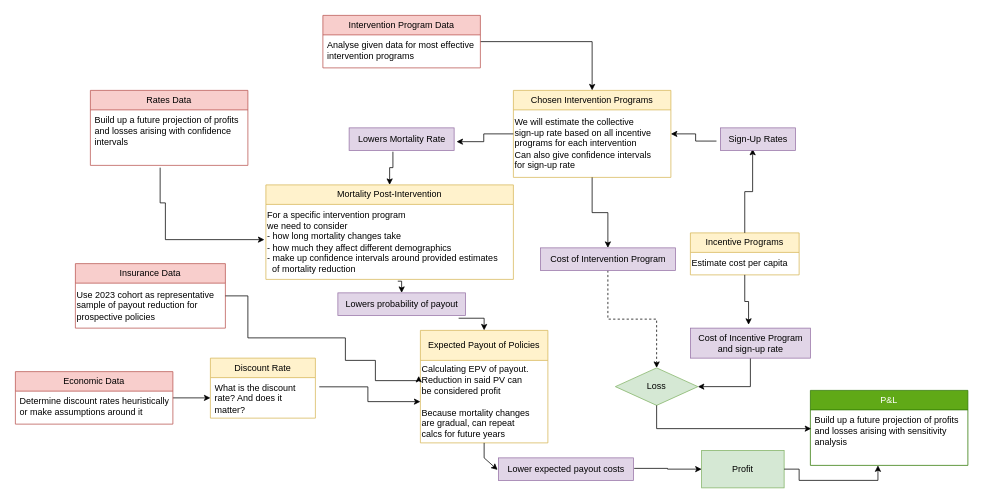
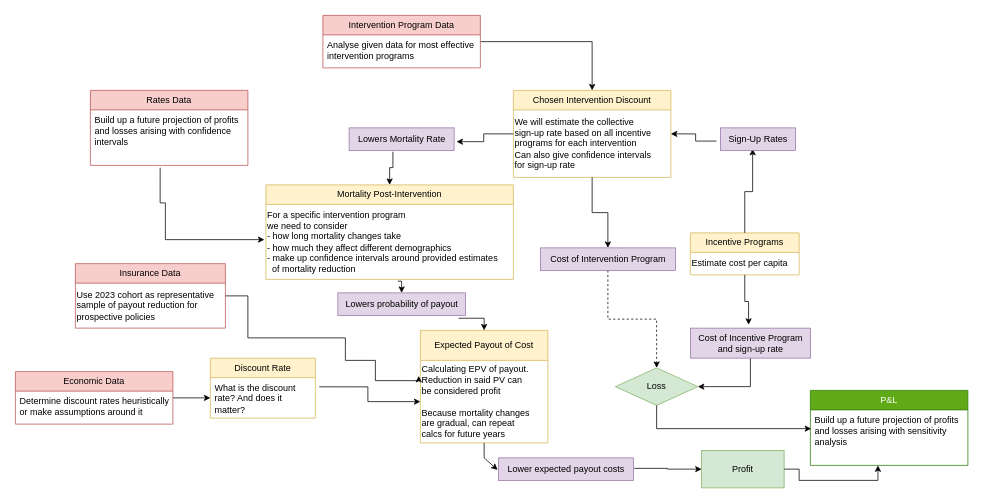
  <mxCell id="0" />
  <mxCell id="1" parent="0" />
  <mxCell id="2" style="edgeStyle=orthogonalEdgeStyle;rounded=0;orthogonalLoop=1;jettySize=auto;html=1;exitX=0.5;exitY=1;exitDx=0;exitDy=0;entryX=0.5;entryY=0;entryDx=0;entryDy=0;dashed=1;" parent="1" source="23" target="17" edge="1"><mxGeometry relative="1" as="geometry" /></mxCell>
  <mxCell id="3" style="edgeStyle=orthogonalEdgeStyle;rounded=0;orthogonalLoop=1;jettySize=auto;html=1;exitX=0.417;exitY=1.06;exitDx=0;exitDy=0;entryX=0.5;entryY=0;entryDx=0;entryDy=0;exitPerimeter=0;" parent="1" source="25" target="11" edge="1"><mxGeometry relative="1" as="geometry" /></mxCell>
- <mxCell id="4" value="Chosen Intervention Programs" style="swimlane;fontStyle=0;childLayout=stackLayout;horizontal=1;startSize=26;fillColor=#fff2cc;horizontalStack=0;resizeParent=1;resizeParentMax=0;resizeLast=0;collapsible=1;marginBottom=0;whiteSpace=wrap;html=1;strokeColor=#d6b656;" parent="1" vertex="1"><mxGeometry x="684" y="120" width="210" height="116" as="geometry" /></mxCell>
+ <mxCell id="4" value="Chosen Intervention Discount" style="swimlane;fontStyle=0;childLayout=stackLayout;horizontal=1;startSize=26;fillColor=#fff2cc;horizontalStack=0;resizeParent=1;resizeParentMax=0;resizeLast=0;collapsible=1;marginBottom=0;whiteSpace=wrap;html=1;strokeColor=#d6b656;" parent="1" vertex="1"><mxGeometry x="684" y="120" width="210" height="116" as="geometry" /></mxCell>
  <mxCell id="5" value="We will estimate the collective&lt;br&gt;sign-up rate based on all incentive&lt;br&gt;programs for each intervention&lt;br&gt;Can also give confidence intervals&lt;br&gt;for sign-up rate" style="text;html=1;align=left;verticalAlign=middle;resizable=0;points=[];autosize=1;strokeColor=none;fillColor=none;" parent="4" vertex="1"><mxGeometry y="26" width="210" height="90" as="geometry" /></mxCell>
  <mxCell id="6" style="edgeStyle=orthogonalEdgeStyle;rounded=0;orthogonalLoop=1;jettySize=auto;html=1;exitX=-0.052;exitY=0.587;exitDx=0;exitDy=0;entryX=1;entryY=0.5;entryDx=0;entryDy=0;exitPerimeter=0;" parent="1" source="19" target="4" edge="1"><mxGeometry relative="1" as="geometry" /></mxCell>
  <mxCell id="7" style="edgeStyle=orthogonalEdgeStyle;rounded=0;orthogonalLoop=1;jettySize=auto;html=1;exitX=0.5;exitY=1;exitDx=0;exitDy=0;entryX=1;entryY=0.5;entryDx=0;entryDy=0;" parent="1" source="21" target="17" edge="1"><mxGeometry relative="1" as="geometry" /></mxCell>
  <mxCell id="8" value="Incentive Programs" style="swimlane;fontStyle=0;childLayout=stackLayout;horizontal=1;startSize=26;fillColor=#fff2cc;horizontalStack=0;resizeParent=1;resizeParentMax=0;resizeLast=0;collapsible=1;marginBottom=0;whiteSpace=wrap;html=1;strokeColor=#d6b656;" parent="1" vertex="1"><mxGeometry x="920" y="310" width="145" height="56" as="geometry" /></mxCell>
  <mxCell id="9" value="Estimate cost per capita" style="text;html=1;align=left;verticalAlign=middle;resizable=0;points=[];autosize=1;strokeColor=none;fillColor=none;" parent="8" vertex="1"><mxGeometry y="26" width="145" height="30" as="geometry" /></mxCell>
  <mxCell id="10" style="edgeStyle=orthogonalEdgeStyle;rounded=0;orthogonalLoop=1;jettySize=auto;html=1;exitX=0.947;exitY=1.127;exitDx=0;exitDy=0;entryX=0.5;entryY=0;entryDx=0;entryDy=0;exitPerimeter=0;" parent="1" source="27" target="14" edge="1"><mxGeometry relative="1" as="geometry" /></mxCell>
  <mxCell id="11" value="Mortality Post-Intervention" style="swimlane;fontStyle=0;childLayout=stackLayout;horizontal=1;startSize=26;fillColor=#fff2cc;horizontalStack=0;resizeParent=1;resizeParentMax=0;resizeLast=0;collapsible=1;marginBottom=0;whiteSpace=wrap;html=1;strokeColor=#d6b656;" parent="1" vertex="1"><mxGeometry x="354" y="246" width="330" height="126" as="geometry" /></mxCell>
  <mxCell id="12" value="For a specific intervention program&lt;br&gt;we need to consider&lt;br&gt;- how long mortality changes take&lt;br&gt;- how much they affect different demographics&lt;br&gt;- make up confidence intervals around provided estimates&lt;br&gt;&amp;nbsp; of mortality reduction" style="text;html=1;align=left;verticalAlign=middle;resizable=0;points=[];autosize=1;strokeColor=none;fillColor=none;" parent="11" vertex="1"><mxGeometry y="26" width="330" height="100" as="geometry" /></mxCell>
  <mxCell id="13" style="edgeStyle=orthogonalEdgeStyle;rounded=0;orthogonalLoop=1;jettySize=auto;html=1;exitX=1.006;exitY=0.467;exitDx=0;exitDy=0;entryX=0;entryY=0.5;entryDx=0;entryDy=0;exitPerimeter=0;" parent="1" source="28" target="16" edge="1"><mxGeometry relative="1" as="geometry" /></mxCell>
- <mxCell id="14" value="Expected Payout of Policies" style="swimlane;fontStyle=0;childLayout=stackLayout;horizontal=1;startSize=40;fillColor=#fff2cc;horizontalStack=0;resizeParent=1;resizeParentMax=0;resizeLast=0;collapsible=1;marginBottom=0;whiteSpace=wrap;html=1;strokeColor=#d6b656;" parent="1" vertex="1"><mxGeometry x="560" y="440" width="170" height="150" as="geometry" /></mxCell>
+ <mxCell id="14" value="Expected Payout of Cost" style="swimlane;fontStyle=0;childLayout=stackLayout;horizontal=1;startSize=40;fillColor=#fff2cc;horizontalStack=0;resizeParent=1;resizeParentMax=0;resizeLast=0;collapsible=1;marginBottom=0;whiteSpace=wrap;html=1;strokeColor=#d6b656;" parent="1" vertex="1"><mxGeometry x="560" y="440" width="170" height="150" as="geometry" /></mxCell>
  <mxCell id="15" value="Calculating EPV of payout.&lt;br&gt;Reduction in said PV can&amp;nbsp;&lt;br&gt;be considered profit&lt;br&gt;&lt;br&gt;Because mortality changes&lt;br&gt;are gradual, can repeat&lt;br&gt;calcs for future years" style="text;html=1;align=left;verticalAlign=middle;resizable=0;points=[];autosize=1;strokeColor=none;fillColor=none;" parent="14" vertex="1"><mxGeometry y="40" width="170" height="110" as="geometry" /></mxCell>
  <mxCell id="16" value="Profit" style="html=1;whiteSpace=wrap;fillColor=#d5e8d4;strokeColor=#82b366;" parent="1" vertex="1"><mxGeometry x="935" y="600" width="110" height="50" as="geometry" /></mxCell>
  <mxCell id="17" value="Loss" style="rhombus;html=1;whiteSpace=wrap;fillColor=#d5e8d4;strokeColor=#82b366;" parent="1" vertex="1"><mxGeometry x="820" y="490" width="110" height="50" as="geometry" /></mxCell>
  <mxCell id="18" value="" style="edgeStyle=orthogonalEdgeStyle;rounded=0;orthogonalLoop=1;jettySize=auto;html=1;exitX=0.5;exitY=0;exitDx=0;exitDy=0;entryX=0.43;entryY=0.933;entryDx=0;entryDy=0;entryPerimeter=0;" parent="1" source="8" target="19" edge="1"><mxGeometry relative="1" as="geometry"><mxPoint x="990" y="310" as="sourcePoint" /><mxPoint x="824" y="216" as="targetPoint" /></mxGeometry></mxCell>
  <mxCell id="19" value="Sign-Up Rates" style="text;html=1;align=center;verticalAlign=middle;resizable=0;points=[];autosize=1;strokeColor=#9673a6;fillColor=#e1d5e7;" parent="1" vertex="1"><mxGeometry x="960" y="170" width="100" height="30" as="geometry" /></mxCell>
  <mxCell id="20" value="" style="edgeStyle=orthogonalEdgeStyle;rounded=0;orthogonalLoop=1;jettySize=auto;html=1;exitX=0.5;exitY=1;exitDx=0;exitDy=0;entryX=0.485;entryY=-0.113;entryDx=0;entryDy=0;entryPerimeter=0;" parent="1" source="8" target="21" edge="1"><mxGeometry relative="1" as="geometry"><mxPoint x="990" y="362" as="sourcePoint" /><mxPoint x="930" y="515" as="targetPoint" /></mxGeometry></mxCell>
  <mxCell id="21" value="Cost of Incentive Program&lt;br&gt;and sign-up rate" style="text;html=1;align=center;verticalAlign=middle;resizable=0;points=[];autosize=1;strokeColor=#9673a6;fillColor=#e1d5e7;" parent="1" vertex="1"><mxGeometry x="920" y="437" width="160" height="40" as="geometry" /></mxCell>
  <mxCell id="22" value="" style="edgeStyle=orthogonalEdgeStyle;rounded=0;orthogonalLoop=1;jettySize=auto;html=1;exitX=0.5;exitY=1;exitDx=0;exitDy=0;entryX=0.5;entryY=0;entryDx=0;entryDy=0;" parent="1" source="4" target="23" edge="1"><mxGeometry relative="1" as="geometry"><mxPoint x="754" y="242" as="sourcePoint" /><mxPoint x="875" y="490" as="targetPoint" /></mxGeometry></mxCell>
  <mxCell id="23" value="Cost of Intervention Program" style="text;html=1;align=center;verticalAlign=middle;resizable=0;points=[];autosize=1;strokeColor=#9673a6;fillColor=#e1d5e7;" parent="1" vertex="1"><mxGeometry x="720" y="330" width="180" height="30" as="geometry" /></mxCell>
  <mxCell id="24" value="" style="edgeStyle=orthogonalEdgeStyle;rounded=0;orthogonalLoop=1;jettySize=auto;html=1;exitX=0;exitY=0.5;exitDx=0;exitDy=0;entryX=1.023;entryY=0.613;entryDx=0;entryDy=0;entryPerimeter=0;" parent="1" source="4" target="25" edge="1"><mxGeometry relative="1" as="geometry"><mxPoint x="684" y="216" as="sourcePoint" /><mxPoint x="570" y="290" as="targetPoint" /></mxGeometry></mxCell>
  <mxCell id="25" value="Lowers Mortality Rate" style="text;html=1;align=center;verticalAlign=middle;resizable=0;points=[];autosize=1;strokeColor=#9673a6;fillColor=#e1d5e7;" parent="1" vertex="1"><mxGeometry x="465" y="170" width="140" height="30" as="geometry" /></mxCell>
  <mxCell id="26" value="" style="edgeStyle=orthogonalEdgeStyle;rounded=0;orthogonalLoop=1;jettySize=auto;html=1;entryX=0.5;entryY=0;entryDx=0;entryDy=0;exitX=0.533;exitY=1.024;exitDx=0;exitDy=0;exitPerimeter=0;" parent="1" source="12" target="27" edge="1"><mxGeometry relative="1" as="geometry"><mxPoint x="550" y="370" as="sourcePoint" /><mxPoint x="640" y="400" as="targetPoint" /></mxGeometry></mxCell>
  <mxCell id="27" value="Lowers probability of payout" style="text;html=1;align=center;verticalAlign=middle;resizable=0;points=[];autosize=1;strokeColor=#9673a6;fillColor=#e1d5e7;" parent="1" vertex="1"><mxGeometry x="450" y="390" width="170" height="30" as="geometry" /></mxCell>
  <mxCell id="28" value="Lower expected payout costs" style="text;html=1;align=center;verticalAlign=middle;resizable=0;points=[];autosize=1;strokeColor=#9673a6;fillColor=#e1d5e7;" parent="1" vertex="1"><mxGeometry x="664" y="610" width="180" height="30" as="geometry" /></mxCell>
  <mxCell id="29" style="edgeStyle=orthogonalEdgeStyle;rounded=0;orthogonalLoop=1;jettySize=auto;html=1;exitX=1.037;exitY=0.227;exitDx=0;exitDy=0;exitPerimeter=0;" parent="1" source="31" target="15" edge="1"><mxGeometry relative="1" as="geometry" /></mxCell>
  <mxCell id="30" value="Discount Rate" style="swimlane;fontStyle=0;childLayout=stackLayout;horizontal=1;startSize=26;fillColor=#fff2cc;horizontalStack=0;resizeParent=1;resizeParentMax=0;resizeLast=0;collapsible=1;marginBottom=0;whiteSpace=wrap;html=1;strokeColor=#d6b656;" parent="1" vertex="1"><mxGeometry x="280" y="477" width="140" height="80" as="geometry" /></mxCell>
  <mxCell id="31" value="What is the discount rate? And does it matter?" style="text;strokeColor=none;fillColor=none;align=left;verticalAlign=top;spacingLeft=4;spacingRight=4;overflow=hidden;rotatable=0;points=[[0,0.5],[1,0.5]];portConstraint=eastwest;whiteSpace=wrap;html=1;" parent="30" vertex="1"><mxGeometry y="26" width="140" height="54" as="geometry" /></mxCell>
  <mxCell id="32" value="Insurance Data" style="swimlane;fontStyle=0;childLayout=stackLayout;horizontal=1;startSize=26;fillColor=#f8cecc;horizontalStack=0;resizeParent=1;resizeParentMax=0;resizeLast=0;collapsible=1;marginBottom=0;whiteSpace=wrap;html=1;strokeColor=#b85450;" parent="1" vertex="1"><mxGeometry x="100" y="351" width="200" height="86" as="geometry" /></mxCell>
  <mxCell id="33" value="Use 2023 cohort as representative&amp;nbsp;&lt;br&gt;sample of payout reduction for&lt;br&gt;prospective policies" style="text;html=1;align=left;verticalAlign=middle;resizable=0;points=[];autosize=1;strokeColor=none;fillColor=none;" parent="32" vertex="1"><mxGeometry y="26" width="200" height="60" as="geometry" /></mxCell>
  <mxCell id="34" style="edgeStyle=orthogonalEdgeStyle;rounded=0;orthogonalLoop=1;jettySize=auto;html=1;entryX=-0.013;entryY=0.189;entryDx=0;entryDy=0;entryPerimeter=0;" parent="1" source="32" target="15" edge="1"><mxGeometry relative="1" as="geometry"><Array as="points"><mxPoint x="330" y="394" /><mxPoint x="330" y="450" /><mxPoint x="460" y="450" /><mxPoint x="460" y="480" /><mxPoint x="500" y="480" /><mxPoint x="500" y="507" /></Array></mxGeometry></mxCell>
  <mxCell id="35" value="P&amp;amp;L" style="swimlane;fontStyle=0;childLayout=stackLayout;horizontal=1;startSize=26;fillColor=#60a917;horizontalStack=0;resizeParent=1;resizeParentMax=0;resizeLast=0;collapsible=1;marginBottom=0;whiteSpace=wrap;html=1;fontColor=#ffffff;strokeColor=#2D7600;" parent="1" vertex="1"><mxGeometry x="1080" y="520" width="210" height="100" as="geometry" /></mxCell>
  <mxCell id="36" value="Build up a future projection of profits and losses arising with sensitivity analysis" style="text;strokeColor=none;fillColor=none;align=left;verticalAlign=top;spacingLeft=4;spacingRight=4;overflow=hidden;rotatable=0;points=[[0,0.5],[1,0.5]];portConstraint=eastwest;whiteSpace=wrap;html=1;" parent="35" vertex="1"><mxGeometry y="26" width="210" height="74" as="geometry" /></mxCell>
  <mxCell id="37" style="edgeStyle=orthogonalEdgeStyle;rounded=0;orthogonalLoop=1;jettySize=auto;html=1;entryX=0.005;entryY=0.338;entryDx=0;entryDy=0;entryPerimeter=0;" parent="1" source="17" target="36" edge="1"><mxGeometry relative="1" as="geometry" /></mxCell>
  <mxCell id="38" style="edgeStyle=orthogonalEdgeStyle;rounded=0;orthogonalLoop=1;jettySize=auto;html=1;entryX=0.429;entryY=1;entryDx=0;entryDy=0;entryPerimeter=0;" parent="1" source="16" target="36" edge="1"><mxGeometry relative="1" as="geometry" /></mxCell>
  <mxCell id="39" value="Rates Data" style="swimlane;fontStyle=0;childLayout=stackLayout;horizontal=1;startSize=26;fillColor=#f8cecc;horizontalStack=0;resizeParent=1;resizeParentMax=0;resizeLast=0;collapsible=1;marginBottom=0;whiteSpace=wrap;html=1;strokeColor=#b85450;" parent="1" vertex="1"><mxGeometry x="120" y="120" width="210" height="100" as="geometry" /></mxCell>
  <mxCell id="40" value="Build up a future projection of profits and losses arising with confidence intervals&amp;nbsp;" style="text;strokeColor=none;fillColor=none;align=left;verticalAlign=top;spacingLeft=4;spacingRight=4;overflow=hidden;rotatable=0;points=[[0,0.5],[1,0.5]];portConstraint=eastwest;whiteSpace=wrap;html=1;" parent="39" vertex="1"><mxGeometry y="26" width="210" height="74" as="geometry" /></mxCell>
  <mxCell id="41" style="edgeStyle=orthogonalEdgeStyle;rounded=0;orthogonalLoop=1;jettySize=auto;html=1;entryX=-0.006;entryY=0.47;entryDx=0;entryDy=0;entryPerimeter=0;exitX=0.443;exitY=1.041;exitDx=0;exitDy=0;exitPerimeter=0;" parent="1" source="40" target="12" edge="1"><mxGeometry relative="1" as="geometry"><Array as="points"><mxPoint x="213" y="270" /><mxPoint x="220" y="270" /><mxPoint x="220" y="319" /></Array></mxGeometry></mxCell>
  <mxCell id="42" style="edgeStyle=orthogonalEdgeStyle;rounded=0;orthogonalLoop=1;jettySize=auto;html=1;entryX=0.5;entryY=0;entryDx=0;entryDy=0;" parent="1" source="43" target="4" edge="1"><mxGeometry relative="1" as="geometry" /></mxCell>
  <mxCell id="43" value="Intervention Program Data" style="swimlane;fontStyle=0;childLayout=stackLayout;horizontal=1;startSize=26;fillColor=#f8cecc;horizontalStack=0;resizeParent=1;resizeParentMax=0;resizeLast=0;collapsible=1;marginBottom=0;whiteSpace=wrap;html=1;strokeColor=#b85450;" parent="1" vertex="1"><mxGeometry x="430" y="20" width="210" height="70" as="geometry" /></mxCell>
  <mxCell id="44" value="Analyse given data for most effective&lt;br&gt;intervention programs" style="text;strokeColor=none;fillColor=none;align=left;verticalAlign=top;spacingLeft=4;spacingRight=4;overflow=hidden;rotatable=0;points=[[0,0.5],[1,0.5]];portConstraint=eastwest;whiteSpace=wrap;html=1;" parent="43" vertex="1"><mxGeometry y="26" width="210" height="44" as="geometry" /></mxCell>
  <mxCell id="45" style="edgeStyle=orthogonalEdgeStyle;rounded=0;orthogonalLoop=1;jettySize=auto;html=1;entryX=0;entryY=0.5;entryDx=0;entryDy=0;" parent="1" source="46" target="31" edge="1"><mxGeometry relative="1" as="geometry" /></mxCell>
  <mxCell id="46" value="Economic Data" style="swimlane;fontStyle=0;childLayout=stackLayout;horizontal=1;startSize=26;fillColor=#f8cecc;horizontalStack=0;resizeParent=1;resizeParentMax=0;resizeLast=0;collapsible=1;marginBottom=0;whiteSpace=wrap;html=1;strokeColor=#b85450;" parent="1" vertex="1"><mxGeometry x="20" y="495" width="210" height="70" as="geometry" /></mxCell>
  <mxCell id="47" value="Determine discount rates heuristically&lt;br&gt;or make assumptions around it" style="text;strokeColor=none;fillColor=none;align=left;verticalAlign=top;spacingLeft=4;spacingRight=4;overflow=hidden;rotatable=0;points=[[0,0.5],[1,0.5]];portConstraint=eastwest;whiteSpace=wrap;html=1;" parent="46" vertex="1"><mxGeometry y="26" width="210" height="44" as="geometry" /></mxCell>
  <mxCell id="48" style="rounded=0;orthogonalLoop=1;jettySize=auto;html=1;entryX=-0.006;entryY=0.533;entryDx=0;entryDy=0;entryPerimeter=0;" parent="1" source="15" target="28" edge="1"><mxGeometry relative="1" as="geometry"><Array as="points"><mxPoint x="645" y="610" /></Array></mxGeometry></mxCell>
